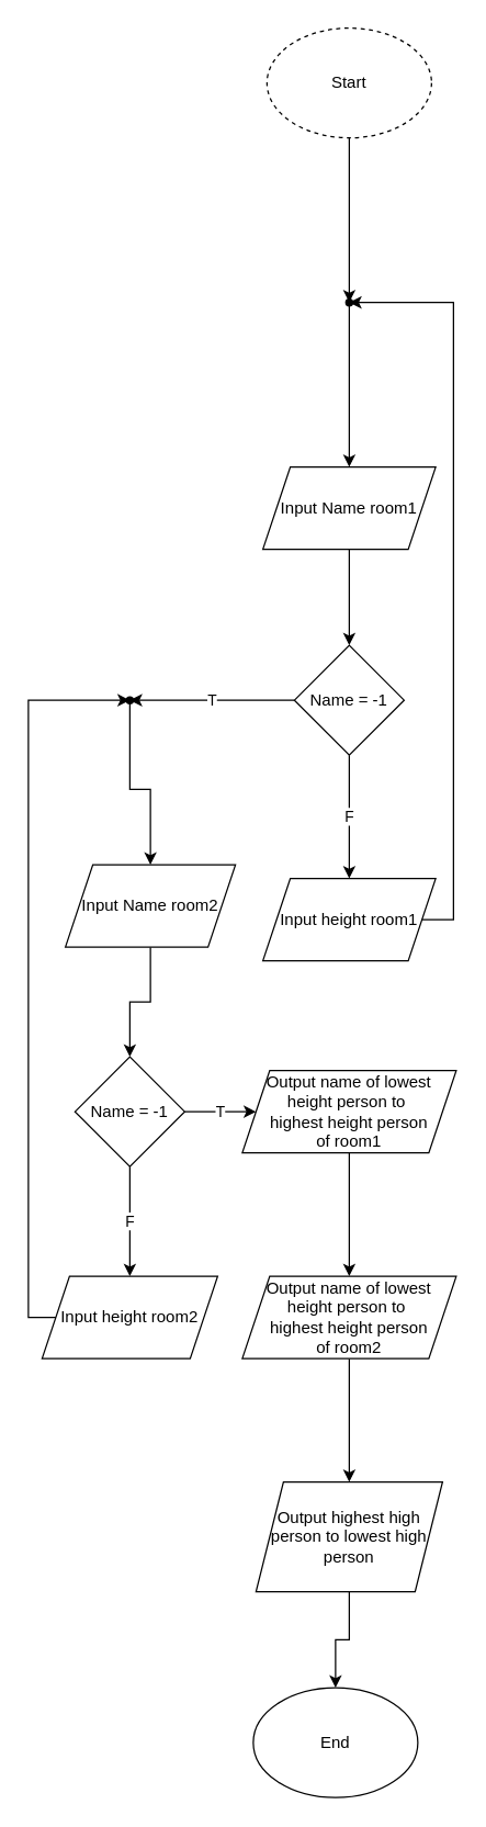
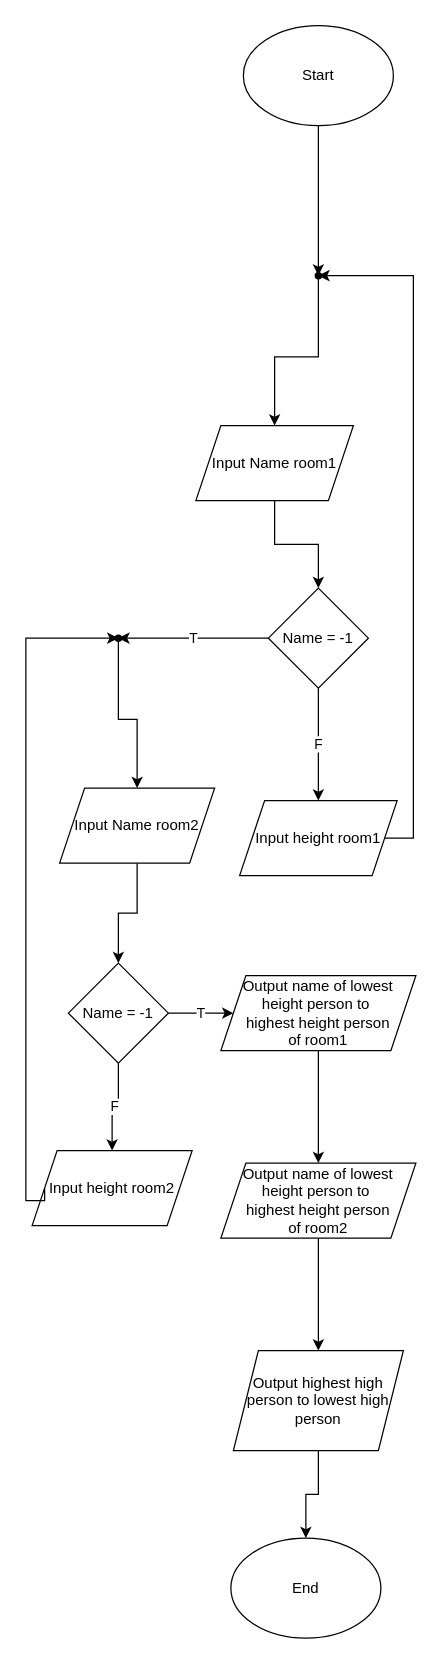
  <mxCell id="0" />
  <mxCell id="1" parent="0" />
  <mxCell id="2" value="" style="edgeStyle=orthogonalEdgeStyle;rounded=0;orthogonalLoop=1;jettySize=auto;html=1;" edge="1" parent="1" source="3" target="11"><mxGeometry relative="1" as="geometry" /></mxCell>
- <mxCell id="3" value="Start" style="ellipse;whiteSpace=wrap;html=1;dashed=1;" vertex="1" parent="1"><mxGeometry x="194" y="20" width="120" height="80" as="geometry" /></mxCell>
+ <mxCell id="3" value="Start" style="ellipse;whiteSpace=wrap;html=1;" vertex="1" parent="1"><mxGeometry x="194" y="20" width="120" height="80" as="geometry" /></mxCell>
  <mxCell id="4" value="" style="edgeStyle=orthogonalEdgeStyle;rounded=0;orthogonalLoop=1;jettySize=auto;html=1;" edge="1" parent="1" source="5" target="8"><mxGeometry relative="1" as="geometry" /></mxCell>
- <mxCell id="5" value="Input Name room1" style="shape=parallelogram;perimeter=parallelogramPerimeter;whiteSpace=wrap;html=1;fixedSize=1;" vertex="1" parent="1"><mxGeometry x="191" y="340" width="126" height="60" as="geometry" /></mxCell>
+ <mxCell id="5" value="Input Name room1" style="shape=parallelogram;perimeter=parallelogramPerimeter;whiteSpace=wrap;html=1;fixedSize=1;" vertex="1" parent="1"><mxGeometry x="156" y="340" width="126" height="60" as="geometry" /></mxCell>
  <mxCell id="6" value="F" style="edgeStyle=orthogonalEdgeStyle;rounded=0;orthogonalLoop=1;jettySize=auto;html=1;" edge="1" parent="1" source="8" target="9"><mxGeometry relative="1" as="geometry" /></mxCell>
  <mxCell id="7" value="T" style="edgeStyle=orthogonalEdgeStyle;rounded=0;orthogonalLoop=1;jettySize=auto;html=1;" edge="1" parent="1" source="8" target="20"><mxGeometry relative="1" as="geometry" /></mxCell>
  <mxCell id="8" value="Name = -1" style="rhombus;whiteSpace=wrap;html=1;" vertex="1" parent="1"><mxGeometry x="214" y="470" width="80" height="80" as="geometry" /></mxCell>
  <mxCell id="9" value="Input height room1" style="shape=parallelogram;perimeter=parallelogramPerimeter;whiteSpace=wrap;html=1;fixedSize=1;" vertex="1" parent="1"><mxGeometry x="191" y="640" width="126" height="60" as="geometry" /></mxCell>
  <mxCell id="10" value="" style="edgeStyle=orthogonalEdgeStyle;rounded=0;orthogonalLoop=1;jettySize=auto;html=1;" edge="1" parent="1" source="11" target="5"><mxGeometry relative="1" as="geometry" /></mxCell>
  <mxCell id="11" value="" style="shape=waypoint;sketch=0;size=6;pointerEvents=1;points=[];fillColor=default;resizable=0;rotatable=0;perimeter=centerPerimeter;snapToPoint=1;" vertex="1" parent="1"><mxGeometry x="244" y="210" width="20" height="20" as="geometry" /></mxCell>
  <mxCell id="12" style="edgeStyle=orthogonalEdgeStyle;rounded=0;orthogonalLoop=1;jettySize=auto;html=1;exitX=1;exitY=0.5;exitDx=0;exitDy=0;entryX=1.1;entryY=0.74;entryDx=0;entryDy=0;entryPerimeter=0;" edge="1" parent="1" source="9" target="11"><mxGeometry relative="1" as="geometry"><Array as="points"><mxPoint x="330" y="670" /><mxPoint x="330" y="220" /></Array></mxGeometry></mxCell>
  <mxCell id="13" value="" style="edgeStyle=orthogonalEdgeStyle;rounded=0;orthogonalLoop=1;jettySize=auto;html=1;" edge="1" parent="1" source="14" target="17"><mxGeometry relative="1" as="geometry" /></mxCell>
  <mxCell id="14" value="Input Name room2" style="shape=parallelogram;perimeter=parallelogramPerimeter;whiteSpace=wrap;html=1;fixedSize=1;" vertex="1" parent="1"><mxGeometry x="47" y="630" width="124" height="60" as="geometry" /></mxCell>
  <mxCell id="15" value="F" style="edgeStyle=orthogonalEdgeStyle;rounded=0;orthogonalLoop=1;jettySize=auto;html=1;" edge="1" parent="1" source="17" target="18"><mxGeometry relative="1" as="geometry" /></mxCell>
  <mxCell id="16" value="T" style="edgeStyle=orthogonalEdgeStyle;rounded=0;orthogonalLoop=1;jettySize=auto;html=1;" edge="1" parent="1" source="17" target="23"><mxGeometry relative="1" as="geometry" /></mxCell>
  <mxCell id="17" value="Name = -1" style="rhombus;whiteSpace=wrap;html=1;" vertex="1" parent="1"><mxGeometry x="54" y="770" width="80" height="80" as="geometry" /></mxCell>
- <mxCell id="18" value="Input height room2" style="shape=parallelogram;perimeter=parallelogramPerimeter;whiteSpace=wrap;html=1;fixedSize=1;" vertex="1" parent="1"><mxGeometry x="30" y="930" width="128" height="60" as="geometry" /></mxCell>
+ <mxCell id="18" value="Input height room2" style="shape=parallelogram;perimeter=parallelogramPerimeter;whiteSpace=wrap;html=1;fixedSize=1;" vertex="1" parent="1"><mxGeometry x="25" y="920" width="128" height="60" as="geometry" /></mxCell>
  <mxCell id="19" value="" style="edgeStyle=orthogonalEdgeStyle;rounded=0;orthogonalLoop=1;jettySize=auto;html=1;" edge="1" parent="1" source="20" target="14"><mxGeometry relative="1" as="geometry" /></mxCell>
  <mxCell id="20" value="" style="shape=waypoint;sketch=0;size=6;pointerEvents=1;points=[];fillColor=default;resizable=0;rotatable=0;perimeter=centerPerimeter;snapToPoint=1;" vertex="1" parent="1"><mxGeometry x="84" y="500" width="20" height="20" as="geometry" /></mxCell>
  <mxCell id="21" style="edgeStyle=orthogonalEdgeStyle;rounded=0;orthogonalLoop=1;jettySize=auto;html=1;exitX=0;exitY=0.5;exitDx=0;exitDy=0;entryX=0.18;entryY=0.52;entryDx=0;entryDy=0;entryPerimeter=0;" edge="1" parent="1" source="18" target="20"><mxGeometry relative="1" as="geometry"><Array as="points"><mxPoint x="20" y="960" /><mxPoint x="20" y="510" /></Array></mxGeometry></mxCell>
  <mxCell id="22" value="" style="edgeStyle=orthogonalEdgeStyle;rounded=0;orthogonalLoop=1;jettySize=auto;html=1;" edge="1" parent="1" source="23" target="25"><mxGeometry relative="1" as="geometry" /></mxCell>
  <mxCell id="23" value="Output name of lowest height person to&amp;nbsp;&lt;div&gt;highest height person&lt;/div&gt;&lt;div&gt;of room1&lt;/div&gt;" style="shape=parallelogram;perimeter=parallelogramPerimeter;whiteSpace=wrap;html=1;fixedSize=1;" vertex="1" parent="1"><mxGeometry x="176" y="780" width="156" height="60" as="geometry" /></mxCell>
  <mxCell id="24" value="" style="edgeStyle=orthogonalEdgeStyle;rounded=0;orthogonalLoop=1;jettySize=auto;html=1;" edge="1" parent="1" source="25" target="27"><mxGeometry relative="1" as="geometry" /></mxCell>
  <mxCell id="25" value="Output name of lowest height person to&amp;nbsp;&lt;div&gt;highest height person&lt;/div&gt;&lt;div&gt;of room2&lt;/div&gt;" style="shape=parallelogram;perimeter=parallelogramPerimeter;whiteSpace=wrap;html=1;fixedSize=1;" vertex="1" parent="1"><mxGeometry x="176" y="930" width="156" height="60" as="geometry" /></mxCell>
  <mxCell id="26" value="" style="edgeStyle=orthogonalEdgeStyle;rounded=0;orthogonalLoop=1;jettySize=auto;html=1;" edge="1" parent="1" source="27" target="28"><mxGeometry relative="1" as="geometry" /></mxCell>
  <mxCell id="27" value="Output highest high person to lowest high person" style="shape=parallelogram;perimeter=parallelogramPerimeter;whiteSpace=wrap;html=1;fixedSize=1;" vertex="1" parent="1"><mxGeometry x="186" y="1080" width="136" height="80" as="geometry" /></mxCell>
  <mxCell id="28" value="End" style="ellipse;whiteSpace=wrap;html=1;" vertex="1" parent="1"><mxGeometry x="184" y="1230" width="120" height="80" as="geometry" /></mxCell>
